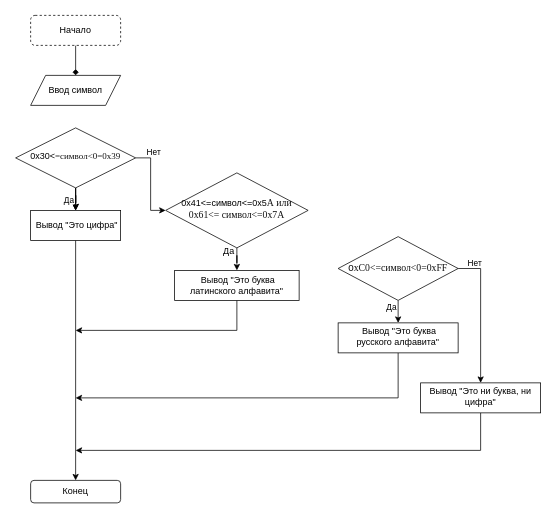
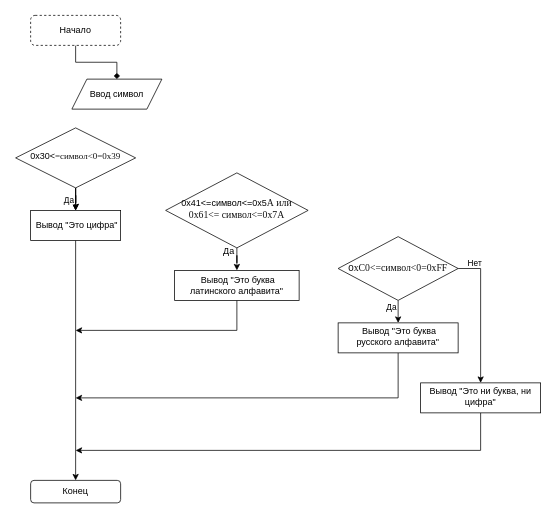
  <mxCell id="0" />
  <mxCell id="1" parent="0" />
  <mxCell id="2" style="edgeStyle=orthogonalEdgeStyle;rounded=0;orthogonalLoop=1;jettySize=auto;html=1;exitX=0.5;exitY=1;exitDx=0;exitDy=0;entryX=0.5;entryY=0;entryDx=0;entryDy=0;endArrow=diamond;" edge="1" parent="1" source="3" target="14"><mxGeometry relative="1" as="geometry" /></mxCell>
  <mxCell id="3" value="Начало" style="rounded=1;whiteSpace=wrap;html=1;fontSize=12;glass=0;strokeWidth=1;shadow=0;dashed=1;" parent="1" vertex="1"><mxGeometry x="40" y="20" width="120" height="40" as="geometry" /></mxCell>
- <mxCell id="4" style="edgeStyle=orthogonalEdgeStyle;rounded=0;orthogonalLoop=1;jettySize=auto;html=1;entryX=0;entryY=0.5;entryDx=0;entryDy=0;exitX=1;exitY=0.5;exitDx=0;exitDy=0;" edge="1" parent="1" source="8" target="10"><mxGeometry relative="1" as="geometry"><Array as="points"><mxPoint x="200" y="210" /><mxPoint x="200" y="280" /></Array></mxGeometry></mxCell>
- <mxCell id="5" value="Нет" style="edgeLabel;html=1;align=center;verticalAlign=middle;resizable=0;points=[];" vertex="1" connectable="0" parent="4"><mxGeometry x="-0.418" y="3" relative="1" as="geometry"><mxPoint y="-21" as="offset" /></mxGeometry></mxCell>
  <mxCell id="6" value="" style="edgeStyle=orthogonalEdgeStyle;rounded=0;orthogonalLoop=1;jettySize=auto;html=1;" edge="1" parent="1" source="8" target="13"><mxGeometry relative="1" as="geometry" /></mxCell>
  <mxCell id="7" value="" style="edgeStyle=orthogonalEdgeStyle;rounded=0;orthogonalLoop=1;jettySize=auto;html=1;" edge="1" parent="1" source="8" target="13"><mxGeometry relative="1" as="geometry" /></mxCell>
  <mxCell id="8" value="&lt;font style=&quot;font-size: 12px;&quot;&gt;0х30&amp;lt;&lt;span style=&quot;line-height: 107%; font-family: Calibri, &amp;quot;sans-serif&amp;quot;; color: rgb(17, 17, 17);&quot;&gt;=символ&lt;/span&gt;&lt;span style=&quot;line-height: 107%; font-family: &amp;quot;Times New Roman&amp;quot;, &amp;quot;serif&amp;quot;; color: rgb(17, 17, 17);&quot;&gt;&amp;lt;0=0х39&lt;/span&gt;&lt;/font&gt;" style="rhombus;whiteSpace=wrap;html=1;shadow=0;fontFamily=Helvetica;fontSize=12;align=center;strokeWidth=1;spacing=6;spacingTop=-4;" parent="1" vertex="1"><mxGeometry x="20" y="170" width="160" height="80" as="geometry" /></mxCell>
  <mxCell id="9" style="edgeStyle=orthogonalEdgeStyle;rounded=0;orthogonalLoop=1;jettySize=auto;html=1;entryX=0.5;entryY=0;entryDx=0;entryDy=0;" edge="1" parent="1" source="10" target="18"><mxGeometry relative="1" as="geometry"><mxPoint x="325" y="290" as="targetPoint" /></mxGeometry></mxCell>
  <mxCell id="10" value="0х41&amp;lt;=символ&amp;lt;=0х5&lt;span style=&quot;line-height: 107%; font-family: &amp;quot;Times New Roman&amp;quot;, &amp;quot;serif&amp;quot;; color: rgb(17, 17, 17); font-size: 13px;&quot; lang=&quot;EN-US&quot;&gt;A&lt;/span&gt;&lt;span style=&quot;font-size: 13px; line-height: 107%; font-family: &amp;quot;Times New Roman&amp;quot;, &amp;quot;serif&amp;quot;; color: rgb(17, 17, 17);&quot;&gt; или 0х61&amp;lt;= символ&amp;lt;=0х7&lt;/span&gt;&lt;span style=&quot;font-size: 13px; line-height: 107%; font-family: &amp;quot;Times New Roman&amp;quot;, &amp;quot;serif&amp;quot;; color: rgb(17, 17, 17);&quot; lang=&quot;EN-US&quot;&gt;A&lt;/span&gt;" style="rhombus;whiteSpace=wrap;html=1;shadow=0;fontFamily=Helvetica;fontSize=12;align=center;strokeWidth=1;spacing=6;spacingTop=-4;" parent="1" vertex="1"><mxGeometry x="220" y="230" width="190" height="100" as="geometry" /></mxCell>
  <mxCell id="11" style="edgeStyle=orthogonalEdgeStyle;rounded=0;orthogonalLoop=1;jettySize=auto;html=1;exitX=0.5;exitY=1;exitDx=0;exitDy=0;" edge="1" parent="1" source="10" target="10"><mxGeometry relative="1" as="geometry" /></mxCell>
  <mxCell id="12" style="edgeStyle=orthogonalEdgeStyle;rounded=0;orthogonalLoop=1;jettySize=auto;html=1;" edge="1" parent="1" source="13" target="29"><mxGeometry relative="1" as="geometry"><mxPoint x="100" y="670" as="targetPoint" /></mxGeometry></mxCell>
  <mxCell id="13" value="&amp;nbsp;Вывод &quot;Это цифра&quot;" style="rounded=0;whiteSpace=wrap;html=1;" vertex="1" parent="1"><mxGeometry x="40" y="280" width="120" height="40" as="geometry" /></mxCell>
- <mxCell id="14" value="Ввод символ" style="shape=parallelogram;perimeter=parallelogramPerimeter;whiteSpace=wrap;html=1;fixedSize=1;" vertex="1" parent="1"><mxGeometry x="40" y="100" width="120" height="40" as="geometry" /></mxCell>
+ <mxCell id="14" value="Ввод символ" style="shape=parallelogram;perimeter=parallelogramPerimeter;whiteSpace=wrap;html=1;fixedSize=1;" vertex="1" parent="1"><mxGeometry x="95" y="105" width="120" height="40" as="geometry" /></mxCell>
  <mxCell id="15" value="" style="edgeStyle=orthogonalEdgeStyle;rounded=0;orthogonalLoop=1;jettySize=auto;html=1;exitX=0.5;exitY=1;exitDx=0;exitDy=0;entryX=0.5;entryY=0;entryDx=0;entryDy=0;" edge="1" parent="1" source="8" target="13"><mxGeometry relative="1" as="geometry"><mxPoint x="70" y="270" as="targetPoint" /><mxPoint x="100" y="250" as="sourcePoint" /></mxGeometry></mxCell>
  <mxCell id="16" value="Да" style="edgeLabel;html=1;align=center;verticalAlign=middle;resizable=0;points=[];" vertex="1" connectable="0" parent="15"><mxGeometry x="-0.391" y="3" relative="1" as="geometry"><mxPoint x="-13" y="6" as="offset" /></mxGeometry></mxCell>
  <mxCell id="17" style="edgeStyle=orthogonalEdgeStyle;rounded=0;orthogonalLoop=1;jettySize=auto;html=1;exitX=0.5;exitY=1;exitDx=0;exitDy=0;" edge="1" parent="1" source="18"><mxGeometry relative="1" as="geometry"><mxPoint x="100" y="440" as="targetPoint" /><mxPoint x="300" y="440" as="sourcePoint" /><Array as="points"><mxPoint x="315" y="440" /></Array></mxGeometry></mxCell>
  <mxCell id="18" value="&amp;nbsp;Вывод &quot;Это буква латинского алфавита&quot;" style="rounded=0;whiteSpace=wrap;html=1;" vertex="1" parent="1"><mxGeometry x="232" y="360" width="166" height="40" as="geometry" /></mxCell>
  <mxCell id="19" style="edgeStyle=orthogonalEdgeStyle;rounded=0;orthogonalLoop=1;jettySize=auto;html=1;exitX=0.5;exitY=1;exitDx=0;exitDy=0;entryX=0.5;entryY=0;entryDx=0;entryDy=0;" edge="1" parent="1" source="23" target="25"><mxGeometry relative="1" as="geometry" /></mxCell>
  <mxCell id="20" value="Да" style="edgeLabel;html=1;align=center;verticalAlign=middle;resizable=0;points=[];" vertex="1" connectable="0" parent="19"><mxGeometry x="-0.371" y="-2" relative="1" as="geometry"><mxPoint x="-8" y="-1" as="offset" /></mxGeometry></mxCell>
  <mxCell id="21" style="edgeStyle=orthogonalEdgeStyle;rounded=0;orthogonalLoop=1;jettySize=auto;html=1;entryX=0.5;entryY=0;entryDx=0;entryDy=0;" edge="1" parent="1" source="23" target="28"><mxGeometry relative="1" as="geometry"><mxPoint x="640" y="480" as="targetPoint" /><Array as="points"><mxPoint x="640" y="358" /></Array></mxGeometry></mxCell>
  <mxCell id="22" value="Нет" style="edgeLabel;html=1;align=center;verticalAlign=middle;resizable=0;points=[];" vertex="1" connectable="0" parent="21"><mxGeometry x="-0.697" y="-2" relative="1" as="geometry"><mxPoint x="-7" y="-10" as="offset" /></mxGeometry></mxCell>
  <mxCell id="23" value="&lt;font style=&quot;font-size: 13px;&quot;&gt;0&lt;span style=&quot;line-height: 107%; font-family: Calibri, &amp;quot;sans-serif&amp;quot;; color: rgb(17, 17, 17);&quot;&gt;х&lt;/span&gt;&lt;span style=&quot;line-height: 107%; font-family: Calibri, &amp;quot;sans-serif&amp;quot;; color: rgb(17, 17, 17);&quot; lang=&quot;EN-US&quot;&gt;C&lt;/span&gt;&lt;span style=&quot;line-height: 107%; font-family: Calibri, &amp;quot;sans-serif&amp;quot;; color: rgb(17, 17, 17);&quot;&gt;0&lt;/span&gt;&lt;span style=&quot;line-height: 107%; font-family: &amp;quot;Times New Roman&amp;quot;, &amp;quot;serif&amp;quot;; color: rgb(17, 17, 17);&quot;&gt;&amp;lt;=символ&amp;lt;0=0&lt;/span&gt;&lt;span style=&quot;line-height: 107%; font-family: Calibri, &amp;quot;sans-serif&amp;quot;; color: rgb(17, 17, 17);&quot;&gt;х&lt;/span&gt;&lt;span style=&quot;line-height: 107%; font-family: Calibri, &amp;quot;sans-serif&amp;quot;; color: rgb(17, 17, 17);&quot; lang=&quot;EN-US&quot;&gt;FF&lt;/span&gt;&lt;/font&gt;" style="rhombus;whiteSpace=wrap;html=1;shadow=0;fontFamily=Helvetica;fontSize=12;align=center;strokeWidth=1;spacing=6;spacingTop=-4;" vertex="1" parent="1"><mxGeometry x="450" y="315" width="160" height="85" as="geometry" /></mxCell>
  <mxCell id="24" style="edgeStyle=orthogonalEdgeStyle;rounded=0;orthogonalLoop=1;jettySize=auto;html=1;exitX=0.5;exitY=1;exitDx=0;exitDy=0;" edge="1" parent="1" source="25"><mxGeometry relative="1" as="geometry"><mxPoint x="100" y="530" as="targetPoint" /><Array as="points"><mxPoint x="530" y="530" /></Array></mxGeometry></mxCell>
  <mxCell id="25" value="&amp;nbsp;Вывод &quot;Это буква русского алфавита&quot;" style="whiteSpace=wrap;html=1;shadow=0;strokeWidth=1;spacing=6;spacingTop=-4;" vertex="1" parent="1"><mxGeometry x="450" y="430" width="160" height="40" as="geometry" /></mxCell>
  <mxCell id="26" value="Да" style="text;html=1;align=center;verticalAlign=middle;resizable=0;points=[];autosize=1;strokeColor=none;fillColor=none;" vertex="1" parent="1"><mxGeometry x="284" y="320" width="40" height="30" as="geometry" /></mxCell>
  <mxCell id="27" style="edgeStyle=orthogonalEdgeStyle;rounded=0;orthogonalLoop=1;jettySize=auto;html=1;exitX=0.5;exitY=1;exitDx=0;exitDy=0;" edge="1" parent="1" source="28"><mxGeometry relative="1" as="geometry"><mxPoint x="100" y="600" as="targetPoint" /><Array as="points"><mxPoint x="640" y="600" /></Array></mxGeometry></mxCell>
  <mxCell id="28" value="Вывод &quot;Это ни буква, ни цифра&quot;" style="whiteSpace=wrap;html=1;shadow=0;strokeWidth=1;spacing=6;spacingTop=-4;" vertex="1" parent="1"><mxGeometry x="560" y="510" width="160" height="40" as="geometry" /></mxCell>
  <mxCell id="29" value="Конец" style="rounded=1;whiteSpace=wrap;html=1;" vertex="1" parent="1"><mxGeometry x="40" y="640" width="120" height="30" as="geometry" /></mxCell>
